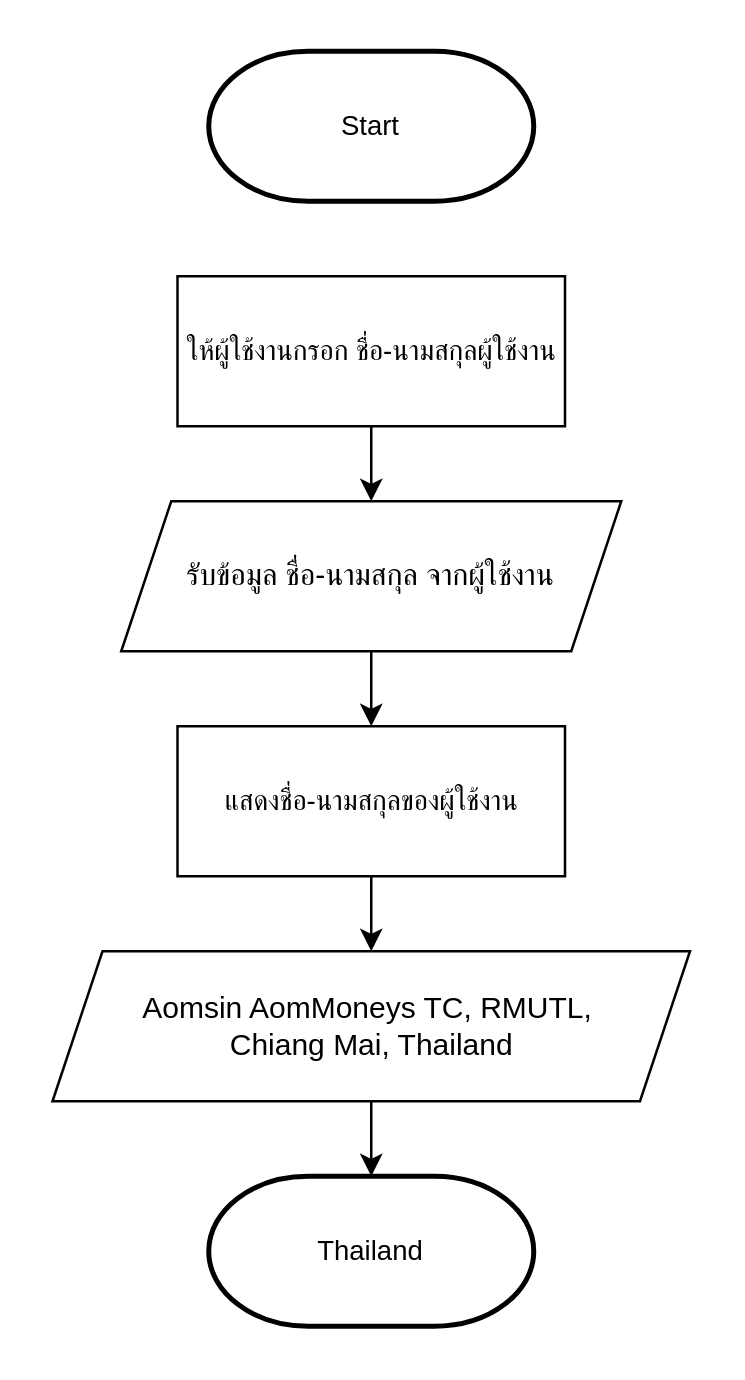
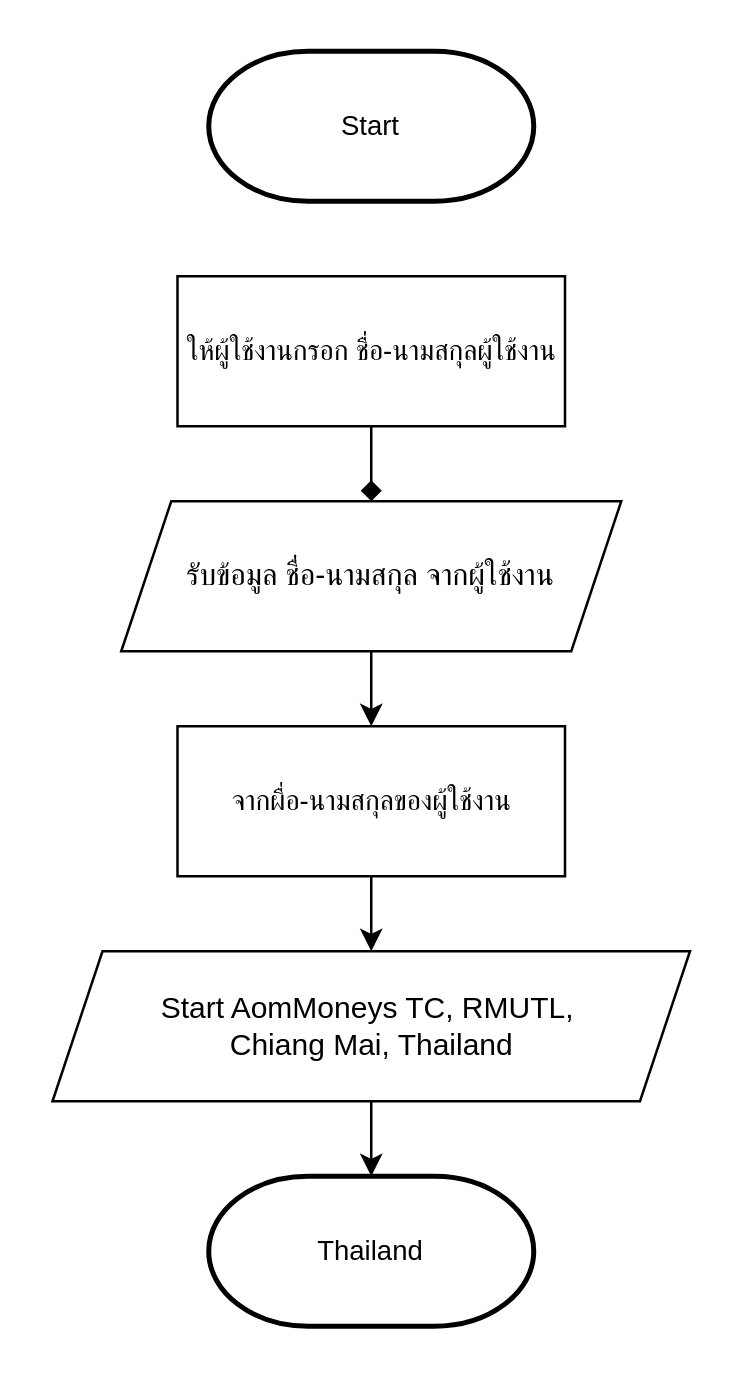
  <mxCell id="0" />
  <mxCell id="1" parent="0" />
  <mxCell id="2" value="&lt;font style=&quot;font-size: 11px;&quot;&gt;Start&lt;/font&gt;" style="strokeWidth=2;html=1;shape=mxgraph.flowchart.terminator;whiteSpace=wrap;" vertex="1" parent="1"><mxGeometry x="83" y="20" width="130" height="60" as="geometry" /></mxCell>
  <mxCell id="3" value="" style="edgeStyle=orthogonalEdgeStyle;rounded=0;orthogonalLoop=1;jettySize=auto;html=1;" edge="1" parent="1" source="4" target="8"><mxGeometry relative="1" as="geometry" /></mxCell>
  <mxCell id="4" value="รับข้อมูล ชื่อ-นามสกุล จากผู้ใช้งาน" style="shape=parallelogram;perimeter=parallelogramPerimeter;whiteSpace=wrap;html=1;fixedSize=1;" vertex="1" parent="1"><mxGeometry x="48" y="200" width="200" height="60" as="geometry" /></mxCell>
- <mxCell id="5" value="" style="edgeStyle=orthogonalEdgeStyle;rounded=0;orthogonalLoop=1;jettySize=auto;html=1;" edge="1" parent="1" source="6" target="4"><mxGeometry relative="1" as="geometry" /></mxCell>
+ <mxCell id="5" value="" style="edgeStyle=orthogonalEdgeStyle;rounded=0;orthogonalLoop=1;jettySize=auto;html=1;endArrow=diamond;" edge="1" parent="1" source="6" target="4"><mxGeometry relative="1" as="geometry" /></mxCell>
  <mxCell id="6" value="&lt;font style=&quot;font-size: 11px;&quot;&gt;ให้ผู้ใช้งานกรอก ชื่อ-นามสกุลผู้ใช้งาน&lt;/font&gt;" style="rounded=0;whiteSpace=wrap;html=1;" vertex="1" parent="1"><mxGeometry x="70.5" y="110" width="155" height="60" as="geometry" /></mxCell>
  <mxCell id="7" value="" style="edgeStyle=orthogonalEdgeStyle;rounded=0;orthogonalLoop=1;jettySize=auto;html=1;" edge="1" parent="1" source="8" target="10"><mxGeometry relative="1" as="geometry" /></mxCell>
- <mxCell id="8" value="&lt;font style=&quot;font-size: 11px;&quot;&gt;แสดงชื่อ-นามสกุลของผู้ใช้งาน&lt;/font&gt;" style="rounded=0;whiteSpace=wrap;html=1;" vertex="1" parent="1"><mxGeometry x="70.5" y="290" width="155" height="60" as="geometry" /></mxCell>
+ <mxCell id="8" value="&lt;font style=&quot;font-size: 11px;&quot;&gt;จากผื่อ-นามสกุลของผู้ใช้งาน&lt;/font&gt;" style="rounded=0;whiteSpace=wrap;html=1;" vertex="1" parent="1"><mxGeometry x="70.5" y="290" width="155" height="60" as="geometry" /></mxCell>
  <mxCell id="9" value="" style="edgeStyle=orthogonalEdgeStyle;rounded=0;orthogonalLoop=1;jettySize=auto;html=1;" edge="1" parent="1" source="10" target="11"><mxGeometry relative="1" as="geometry" /></mxCell>
- <mxCell id="10" value="Aomsin AomMoneys TC, RMUTL,&amp;nbsp;&lt;div&gt;Chiang Mai, Thailand&lt;/div&gt;" style="shape=parallelogram;perimeter=parallelogramPerimeter;whiteSpace=wrap;html=1;fixedSize=1;" vertex="1" parent="1"><mxGeometry x="20.5" y="380" width="255" height="60" as="geometry" /></mxCell>
+ <mxCell id="10" value="Start AomMoneys TC, RMUTL,&amp;nbsp;&lt;div&gt;Chiang Mai, Thailand&lt;/div&gt;" style="shape=parallelogram;perimeter=parallelogramPerimeter;whiteSpace=wrap;html=1;fixedSize=1;" vertex="1" parent="1"><mxGeometry x="20.5" y="380" width="255" height="60" as="geometry" /></mxCell>
  <mxCell id="11" value="&lt;span style=&quot;font-size: 11px;&quot;&gt;Thailand&lt;/span&gt;" style="strokeWidth=2;html=1;shape=mxgraph.flowchart.terminator;whiteSpace=wrap;" vertex="1" parent="1"><mxGeometry x="83" y="470" width="130" height="60" as="geometry" /></mxCell>
